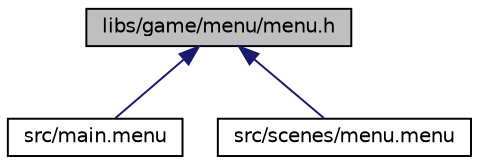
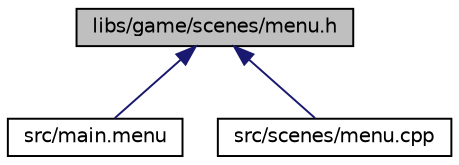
  digraph {
    node [color=black fillcolor=white fontname=Helvetica fontsize=10 shape=record style=filled]
    edge [color=midnightblue dir=back fontname=Helvetica fontsize=10 labelfontname=Helvetica labelfontsize=10 style=solid]
-   n1 [fillcolor=grey75 fontcolor=black height=0.2 label="libs/game/menu/menu.h" width=0.4]
+   n1 [fillcolor=grey75 fontcolor=black height=0.2 label="libs/game/scenes/menu.h" width=0.4]
    n2 [height=0.2 label="src/main.menu" width=0.4]
-   n3 [height=0.2 label="src/scenes/menu.menu" width=0.4]
+   n3 [height=0.2 label="src/scenes/menu.cpp" width=0.4]
    n1 -> n2
    n1 -> n3
  }
